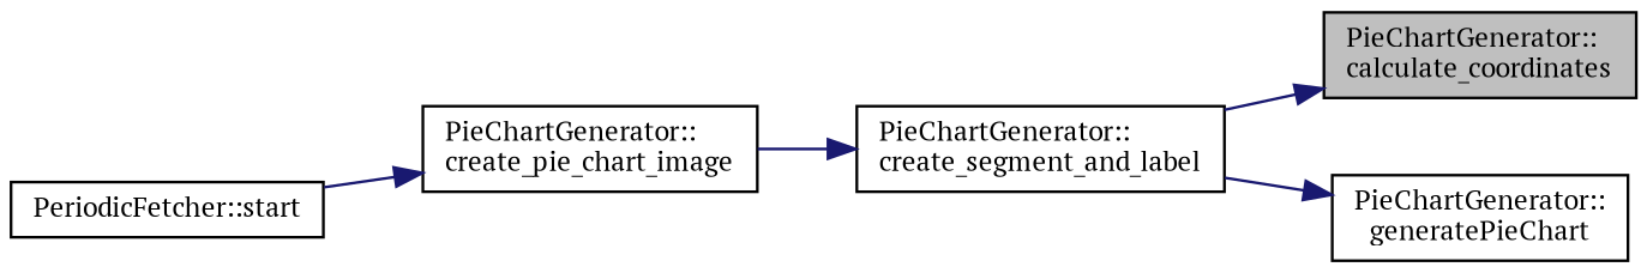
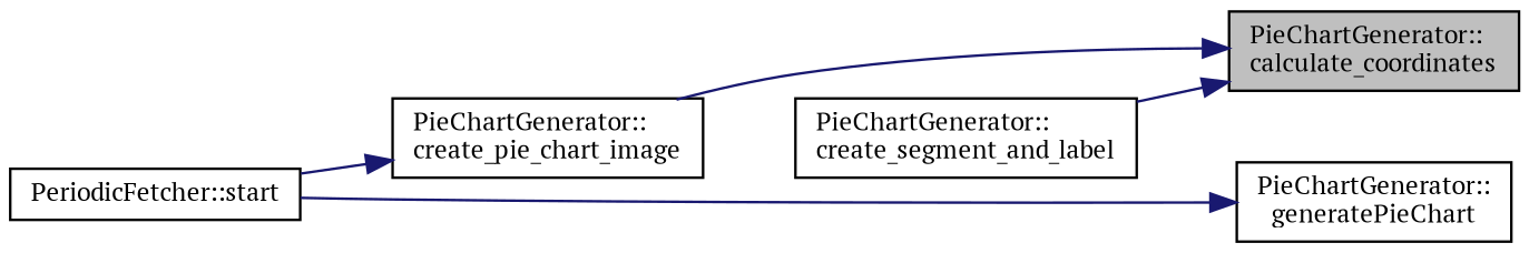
  digraph {
    fontname="PT Serif"
    rankdir=RL
    node [color=black fillcolor=white fontname="PT Serif" fontsize=10 shape=record style=filled]
    edge [color=midnightblue dir=back fontname="PT Serif" fontsize=10 labelfontname=Helvetica labelfontsize=10 style=solid]
    n1 [fillcolor=grey75 fontcolor=black height=0.2 label="PieChartGenerator::\lcalculate_coordinates" width=0.4]
    n2 [height=0.2 label="PieChartGenerator::\lcreate_segment_and_label" width=0.4]
    n3 [height=0.2 label="PieChartGenerator::\lcreate_pie_chart_image" width=0.4]
    n4 [height=0.2 label="PeriodicFetcher::start" width=0.4]
    n5 [height=0.2 label="PieChartGenerator::\lgeneratePieChart" width=0.4]
    n1 -> n2
-   n2 -> n3
+   n1 -> n3
    n3 -> n4
-   n5 -> n2
+   n5 -> n4
  }
